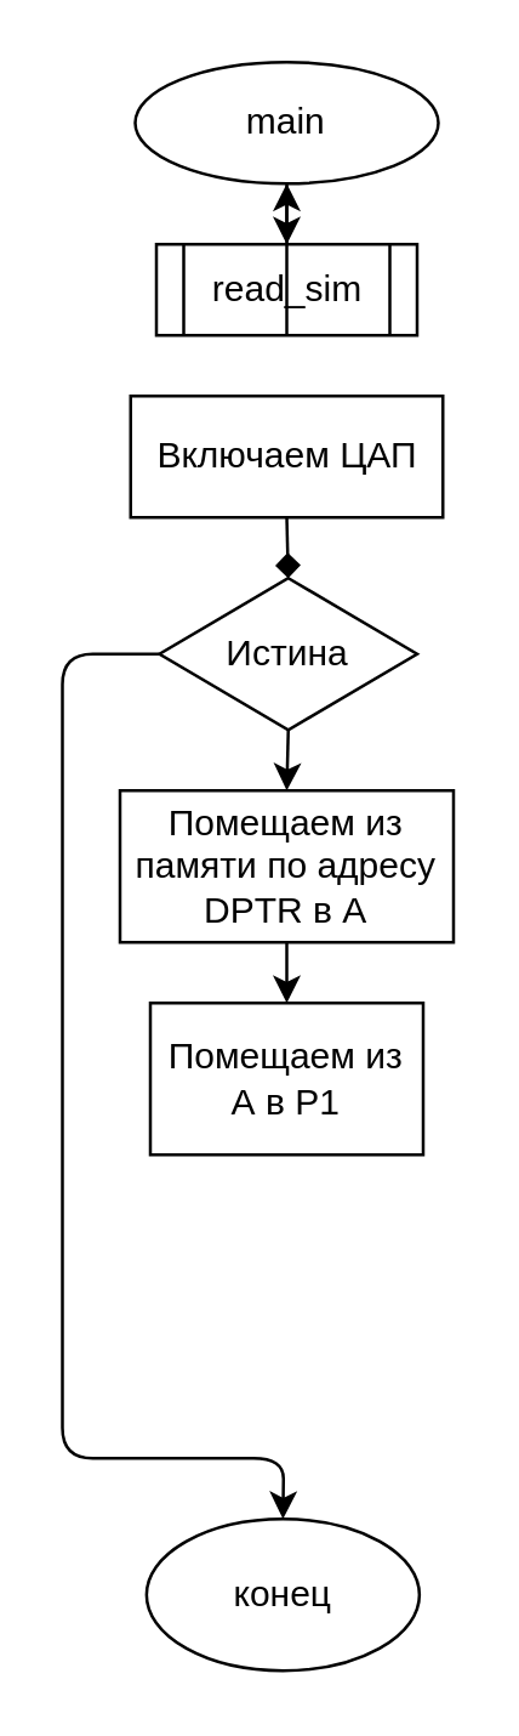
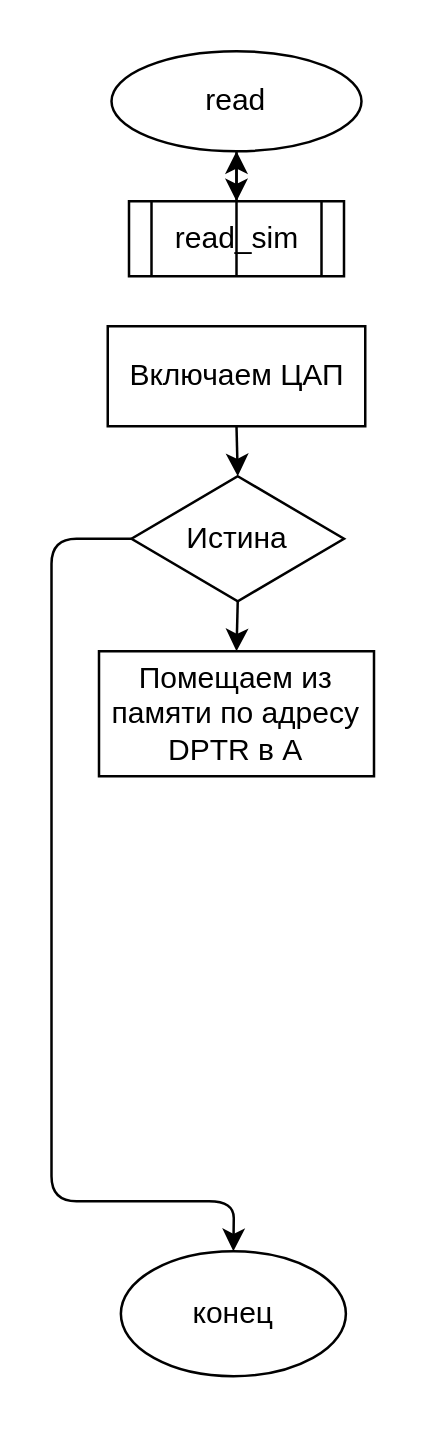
  <mxCell id="0" />
  <mxCell id="1" parent="0" />
- <mxCell id="2" value="main" style="ellipse;whiteSpace=wrap;html=1;" vertex="1" parent="1"><mxGeometry x="44" y="20" width="100" height="40" as="geometry" /></mxCell>
+ <mxCell id="2" value="read" style="ellipse;whiteSpace=wrap;html=1;" vertex="1" parent="1"><mxGeometry x="44" y="20" width="100" height="40" as="geometry" /></mxCell>
  <mxCell id="3" value="конец" style="ellipse;whiteSpace=wrap;html=1;" vertex="1" parent="1"><mxGeometry x="47.75" y="500" width="90" height="50" as="geometry" /></mxCell>
  <mxCell id="4" value="" style="endArrow=classic;html=1;exitX=0.5;exitY=1;exitDx=0;exitDy=0;entryX=0.5;entryY=0;entryDx=0;entryDy=0;" edge="1" parent="1" source="2"><mxGeometry width="50" height="50" relative="1" as="geometry"><mxPoint x="-60" y="130" as="sourcePoint" /><mxPoint x="94" y="80" as="targetPoint" /></mxGeometry></mxCell>
  <mxCell id="5" value="read_sim" style="shape=process;whiteSpace=wrap;html=1;backgroundOutline=1;" vertex="1" parent="1"><mxGeometry x="51" y="80" width="86" height="30" as="geometry" /></mxCell>
  <mxCell id="6" value="Включаем ЦАП" style="rounded=0;whiteSpace=wrap;html=1;" vertex="1" parent="1"><mxGeometry x="42.5" y="130" width="103" height="40" as="geometry" /></mxCell>
  <mxCell id="7" value="" style="endArrow=classic;html=1;exitX=0.5;exitY=1;exitDx=0;exitDy=0;" edge="1" parent="1" source="5" target="2"><mxGeometry width="50" height="50" relative="1" as="geometry"><mxPoint x="-80" y="150" as="sourcePoint" /><mxPoint x="-30" y="100" as="targetPoint" /></mxGeometry></mxCell>
  <mxCell id="8" value="Истина" style="rhombus;whiteSpace=wrap;html=1;" vertex="1" parent="1"><mxGeometry x="52" y="190" width="85" height="50" as="geometry" /></mxCell>
- <mxCell id="9" value="" style="endArrow=diamond;html=1;entryX=0.5;entryY=0;entryDx=0;entryDy=0;exitX=0.5;exitY=1;exitDx=0;exitDy=0;" edge="1" parent="1" source="6" target="8"><mxGeometry width="50" height="50" relative="1" as="geometry"><mxPoint x="-100" y="260" as="sourcePoint" /><mxPoint x="-50" y="210" as="targetPoint" /></mxGeometry></mxCell>
+ <mxCell id="9" value="" style="endArrow=classic;html=1;entryX=0.5;entryY=0;entryDx=0;entryDy=0;exitX=0.5;exitY=1;exitDx=0;exitDy=0;" edge="1" parent="1" source="6" target="8"><mxGeometry width="50" height="50" relative="1" as="geometry"><mxPoint x="-100" y="260" as="sourcePoint" /><mxPoint x="-50" y="210" as="targetPoint" /></mxGeometry></mxCell>
  <mxCell id="10" value="" style="endArrow=classic;html=1;entryX=0.5;entryY=0;entryDx=0;entryDy=0;exitX=0.5;exitY=1;exitDx=0;exitDy=0;" edge="1" parent="1" source="8" target="11"><mxGeometry width="50" height="50" relative="1" as="geometry"><mxPoint x="-30" y="340" as="sourcePoint" /><mxPoint x="-10" y="320" as="targetPoint" /></mxGeometry></mxCell>
  <mxCell id="11" value="Помещаем из памяти по адресу DPTR в А" style="rounded=0;whiteSpace=wrap;html=1;" vertex="1" parent="1"><mxGeometry x="39" y="260" width="110" height="50" as="geometry" /></mxCell>
- <mxCell id="12" value="Помещаем из А в P1" style="rounded=0;whiteSpace=wrap;html=1;" vertex="1" parent="1"><mxGeometry x="49" y="330" width="90" height="50" as="geometry" /></mxCell>
- <mxCell id="13" value="" style="endArrow=classic;html=1;entryX=0.5;entryY=0;entryDx=0;entryDy=0;exitX=0.5;exitY=1;exitDx=0;exitDy=0;" edge="1" parent="1" source="11" target="12"><mxGeometry width="50" height="50" relative="1" as="geometry"><mxPoint x="-130" y="440" as="sourcePoint" /><mxPoint x="-80" y="390" as="targetPoint" /></mxGeometry></mxCell>
  <mxCell id="14" value="" style="endArrow=classic;html=1;entryX=0.5;entryY=0;entryDx=0;entryDy=0;exitX=0;exitY=0.5;exitDx=0;exitDy=0;" edge="1" parent="1" source="8" target="3"><mxGeometry width="50" height="50" relative="1" as="geometry"><mxPoint x="50" y="210" as="sourcePoint" /><mxPoint x="-80" y="290" as="targetPoint" /><Array as="points"><mxPoint x="20" y="215" /><mxPoint x="20" y="480" /><mxPoint x="93" y="480" /></Array></mxGeometry></mxCell>
